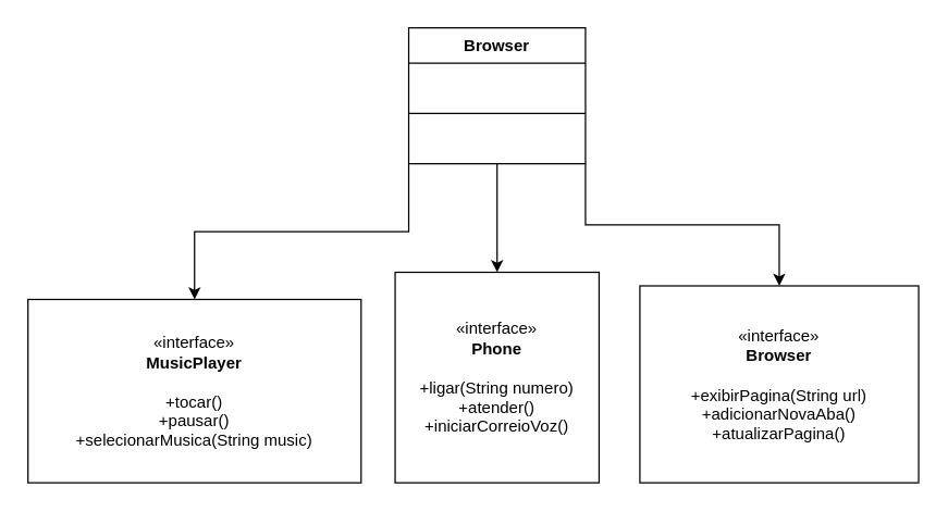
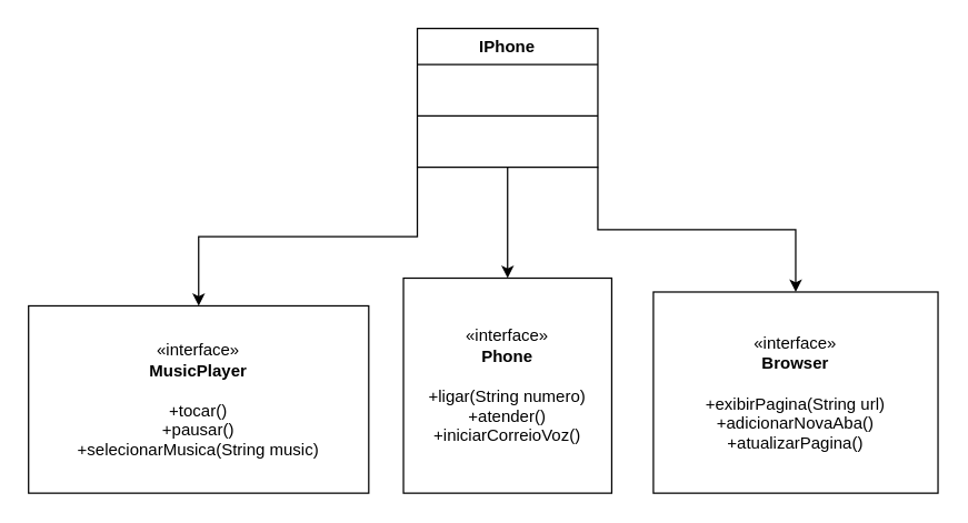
  <mxCell id="0" />
  <mxCell id="1" parent="0" />
  <mxCell id="2" style="edgeStyle=orthogonalEdgeStyle;rounded=0;orthogonalLoop=1;jettySize=auto;html=1;exitX=0;exitY=1;exitDx=0;exitDy=0;" edge="1" parent="1" source="5" target="7"><mxGeometry relative="1" as="geometry"><mxPoint x="210" y="220" as="targetPoint" /></mxGeometry></mxCell>
  <mxCell id="3" style="edgeStyle=orthogonalEdgeStyle;rounded=0;orthogonalLoop=1;jettySize=auto;html=1;exitX=0.5;exitY=1;exitDx=0;exitDy=0;" edge="1" parent="1" source="5" target="8"><mxGeometry relative="1" as="geometry"><mxPoint x="365" y="220" as="targetPoint" /></mxGeometry></mxCell>
  <mxCell id="4" style="edgeStyle=orthogonalEdgeStyle;rounded=0;orthogonalLoop=1;jettySize=auto;html=1;exitX=1;exitY=1;exitDx=0;exitDy=0;" edge="1" parent="1" source="5" target="9"><mxGeometry relative="1" as="geometry"><mxPoint x="580" y="220" as="targetPoint" /></mxGeometry></mxCell>
- <mxCell id="5" value="Browser&lt;div&gt;&lt;br&gt;&lt;/div&gt;" style="swimlane;fontStyle=1;align=center;verticalAlign=top;childLayout=stackLayout;horizontal=1;startSize=26;horizontalStack=0;resizeParent=1;resizeParentMax=0;resizeLast=0;collapsible=1;marginBottom=0;whiteSpace=wrap;html=1;" vertex="1" parent="1"><mxGeometry x="300" y="20" width="130" height="100" as="geometry" /></mxCell>
+ <mxCell id="5" value="IPhone&lt;div&gt;&lt;br&gt;&lt;/div&gt;" style="swimlane;fontStyle=1;align=center;verticalAlign=top;childLayout=stackLayout;horizontal=1;startSize=26;horizontalStack=0;resizeParent=1;resizeParentMax=0;resizeLast=0;collapsible=1;marginBottom=0;whiteSpace=wrap;html=1;" vertex="1" parent="1"><mxGeometry x="300" y="20" width="130" height="100" as="geometry" /></mxCell>
  <mxCell id="6" value="&#10;" style="line;strokeWidth=1;fillColor=none;align=left;verticalAlign=middle;spacingTop=-1;spacingLeft=3;spacingRight=3;rotatable=0;labelPosition=right;points=[];portConstraint=eastwest;strokeColor=inherit;" vertex="1" parent="5"><mxGeometry y="26" width="130" height="74" as="geometry" /></mxCell>
  <mxCell id="7" value="&lt;div&gt;«interface»&lt;/div&gt;&lt;b&gt;MusicPlayer&lt;/b&gt;&lt;div&gt;&lt;br&gt;&lt;/div&gt;&lt;div&gt;+tocar()&lt;/div&gt;&lt;div&gt;+pausar()&lt;/div&gt;&lt;div&gt;+selecionarMusica(String music)&lt;/div&gt;" style="html=1;whiteSpace=wrap;" vertex="1" parent="1"><mxGeometry x="20" y="220" width="245" height="135" as="geometry" /></mxCell>
  <mxCell id="8" value="«interface»&lt;br&gt;&lt;b&gt;Phone&lt;/b&gt;&lt;div&gt;&lt;b&gt;&lt;br&gt;&lt;/b&gt;&lt;/div&gt;&lt;div&gt;&lt;div style=&quot;&quot;&gt;+ligar(String numero)&lt;/div&gt;&lt;div style=&quot;&quot;&gt;+atender()&lt;/div&gt;&lt;div style=&quot;&quot;&gt;+iniciarCorreioVoz()&lt;/div&gt;&lt;/div&gt;" style="html=1;whiteSpace=wrap;" vertex="1" parent="1"><mxGeometry x="290" y="200" width="150" height="155" as="geometry" /></mxCell>
  <mxCell id="9" value="«interface»&lt;br&gt;&lt;b&gt;Browser&lt;/b&gt;&lt;div&gt;&lt;b&gt;&lt;br&gt;&lt;/b&gt;&lt;/div&gt;&lt;div&gt;&lt;div style=&quot;&quot;&gt;+exibirPagina(String url)&lt;/div&gt;&lt;div style=&quot;&quot;&gt;+adicionarNovaAba()&lt;/div&gt;&lt;div style=&quot;&quot;&gt;+atualizarPagina()&lt;/div&gt;&lt;/div&gt;" style="html=1;whiteSpace=wrap;" vertex="1" parent="1"><mxGeometry x="470" y="210" width="205" height="145" as="geometry" /></mxCell>
